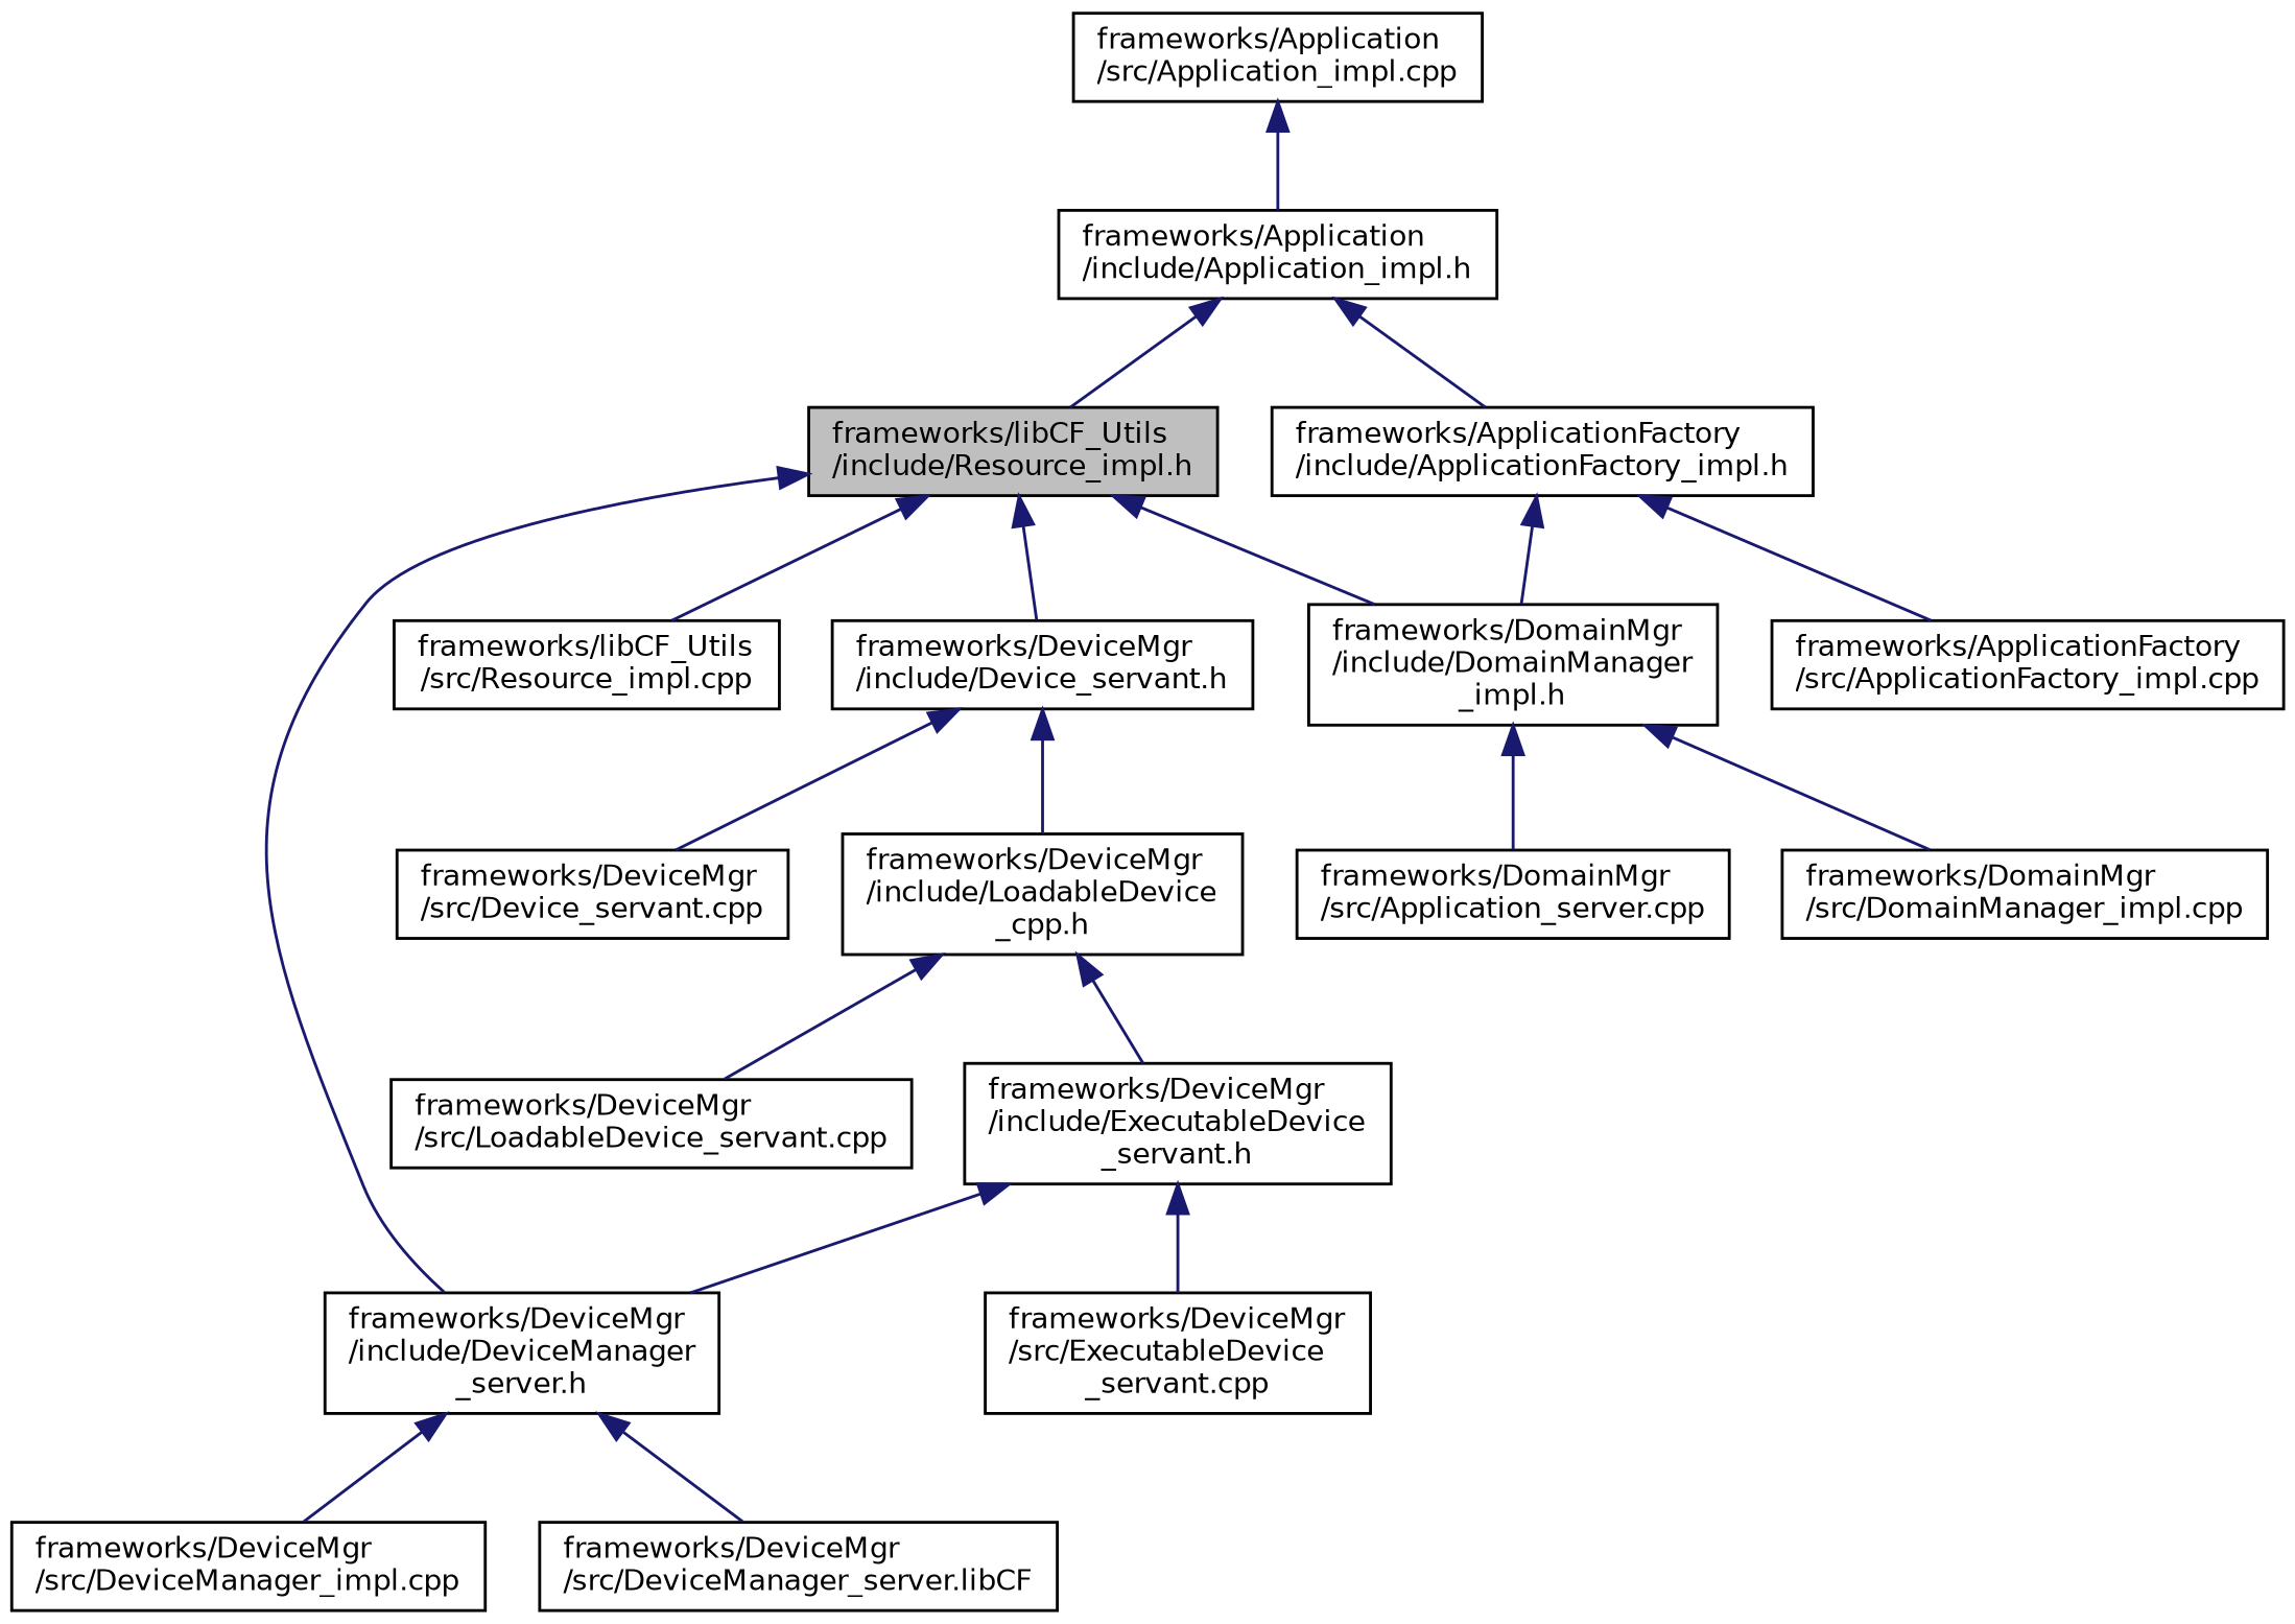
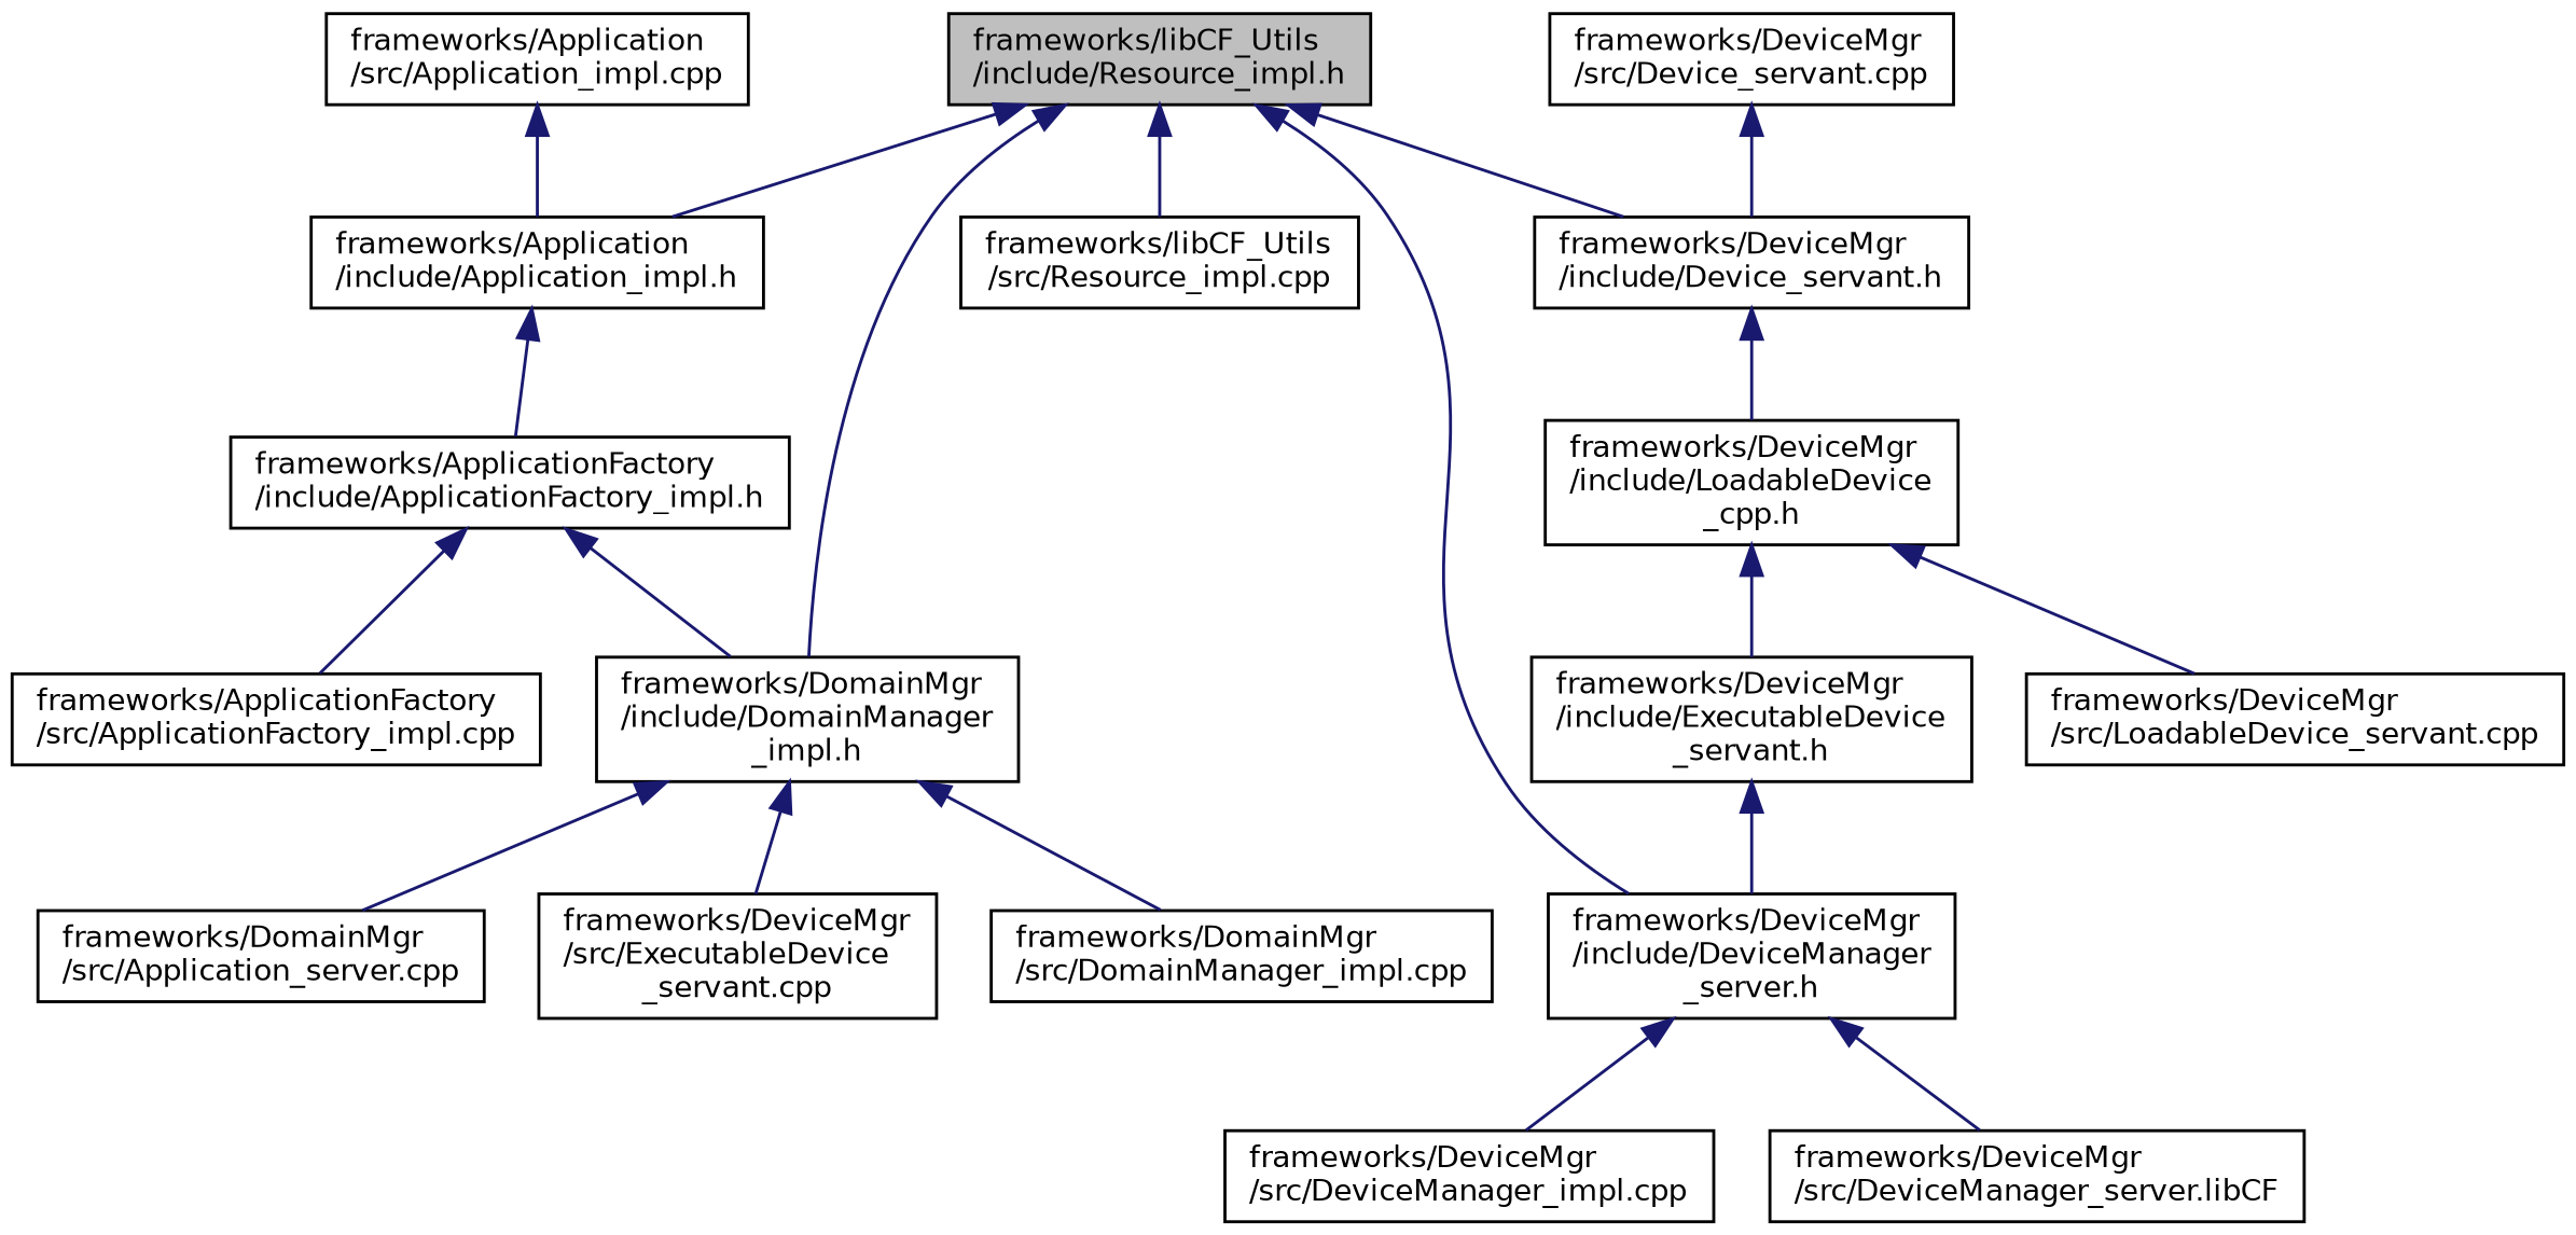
  digraph {
    node [color=black fillcolor=white fontname=Helvetica fontsize=10 shape=record style=filled]
    edge [color=midnightblue dir=back fontname=Helvetica fontsize=10 labelfontname=Helvetica labelfontsize=10 style=solid]
    n1 [fillcolor=grey75 fontcolor=black height=0.2 label="frameworks/libCF_Utils\l/include/Resource_impl.h" width=0.4]
    n2 [height=0.2 label="frameworks/Application\l/include/Application_impl.h" width=0.4]
    n3 [height=0.2 label="frameworks/DomainMgr\l/include/DomainManager\l_impl.h" width=0.4]
    n4 [height=0.2 label="frameworks/DeviceMgr\l/include/Device_servant.h" width=0.4]
    n5 [height=0.2 label="frameworks/DeviceMgr\l/include/DeviceManager\l_server.h" width=0.4]
    n6 [height=0.2 label="frameworks/libCF_Utils\l/src/Resource_impl.cpp" width=0.4]
    n7 [height=0.2 label="frameworks/ApplicationFactory\l/include/ApplicationFactory_impl.h" width=0.4]
    n8 [height=0.2 label="frameworks/DomainMgr\l/src/DomainManager_impl.cpp" width=0.4]
    n9 [height=0.2 label="frameworks/DomainMgr\l/src/Application_server.cpp" width=0.4]
    n10 [height=0.2 label="frameworks/DeviceMgr\l/include/LoadableDevice\l_cpp.h" width=0.4]
    n11 [height=0.2 label="frameworks/DeviceMgr\l/src/Device_servant.cpp" width=0.4]
    n12 [height=0.2 label="frameworks/DeviceMgr\l/src/DeviceManager_impl.cpp" width=0.4]
    n13 [height=0.2 label="frameworks/DeviceMgr\l/src/DeviceManager_server.libCF" width=0.4]
    n14 [height=0.2 label="frameworks/Application\l/src/Application_impl.cpp" width=0.4]
    n15 [height=0.2 label="frameworks/ApplicationFactory\l/src/ApplicationFactory_impl.cpp" width=0.4]
    n16 [height=0.2 label="frameworks/DeviceMgr\l/include/ExecutableDevice\l_servant.h" width=0.4]
    n17 [height=0.2 label="frameworks/DeviceMgr\l/src/LoadableDevice_servant.cpp" width=0.4]
    n18 [height=0.2 label="frameworks/DeviceMgr\l/src/ExecutableDevice\l_servant.cpp" width=0.4]
-   n2 -> n1
+   n1 -> n2
    n1 -> n3
    n1 -> n4
    n1 -> n5
    n1 -> n6
    n2 -> n7
    n3 -> n8
    n3 -> n9
    n4 -> n10
-   n4 -> n11
+   n11 -> n4
    n5 -> n12
    n5 -> n13
    n7 -> n3
    n7 -> n15
    n10 -> n16
    n10 -> n17
    n14 -> n2
    n16 -> n5
-   n16 -> n18
+   n3 -> n18
  }
